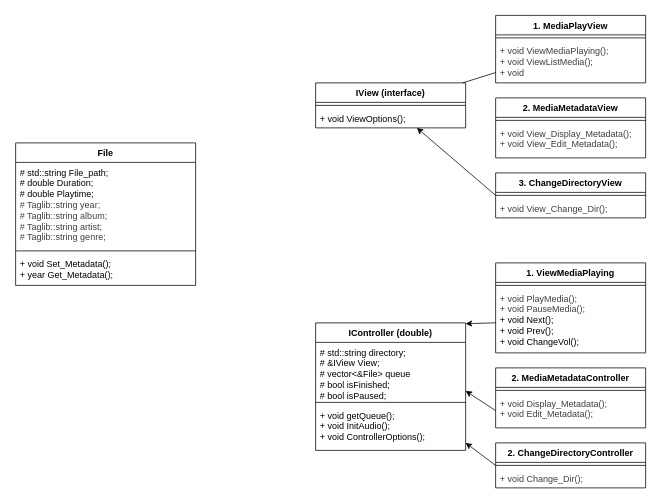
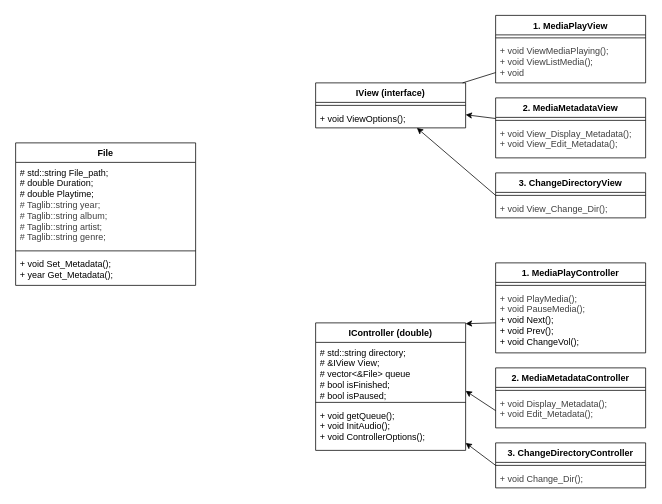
  <mxCell id="0" />
  <mxCell id="1" parent="0" />
  <mxCell id="2" value="File" style="swimlane;fontStyle=1;align=center;verticalAlign=top;childLayout=stackLayout;horizontal=1;startSize=26;horizontalStack=0;resizeParent=1;resizeParentMax=0;resizeLast=0;collapsible=1;marginBottom=0;whiteSpace=wrap;html=1;" parent="1" vertex="1"><mxGeometry x="20" y="190" width="240" height="190" as="geometry" /></mxCell>
  <mxCell id="3" value="# std::string File_path;&lt;div&gt;# double Duration;&lt;/div&gt;&lt;div&gt;# double Playtime;&lt;/div&gt;&lt;div&gt;&lt;span style=&quot;color: rgb(63, 63, 63);&quot;&gt;# Taglib::string year;&lt;/span&gt;&lt;/div&gt;&lt;div&gt;&lt;span style=&quot;color: rgb(63, 63, 63);&quot;&gt;# Taglib::string album;&lt;/span&gt;&lt;span style=&quot;color: rgb(63, 63, 63);&quot;&gt;&lt;/span&gt;&lt;/div&gt;&lt;div&gt;&lt;span style=&quot;color: rgb(63, 63, 63);&quot;&gt;# Taglib::string artist;&lt;/span&gt;&lt;span style=&quot;color: rgb(63, 63, 63);&quot;&gt;&lt;/span&gt;&lt;/div&gt;&lt;div&gt;&lt;span style=&quot;color: rgb(63, 63, 63);&quot;&gt;# Taglib::string genre;&lt;/span&gt;&lt;span style=&quot;color: rgb(63, 63, 63);&quot;&gt;&lt;/span&gt;&lt;/div&gt;" style="text;strokeColor=none;fillColor=none;align=left;verticalAlign=top;spacingLeft=4;spacingRight=4;overflow=hidden;rotatable=0;points=[[0,0.5],[1,0.5]];portConstraint=eastwest;whiteSpace=wrap;html=1;" parent="2" vertex="1"><mxGeometry y="26" width="240" height="114" as="geometry" /></mxCell>
  <mxCell id="4" value="" style="line;strokeWidth=1;fillColor=none;align=left;verticalAlign=middle;spacingTop=-1;spacingLeft=3;spacingRight=3;rotatable=0;labelPosition=right;points=[];portConstraint=eastwest;strokeColor=inherit;" parent="2" vertex="1"><mxGeometry y="140" width="240" height="8" as="geometry" /></mxCell>
  <mxCell id="5" value="&lt;div&gt;&lt;span style=&quot;background-color: transparent;&quot;&gt;+ void Set_Metadata();&lt;/span&gt;&lt;/div&gt;&lt;div&gt;&lt;span style=&quot;color: rgb(0, 0, 0);&quot;&gt;+ year Get_Metadata();&lt;/span&gt;&lt;/div&gt;" style="text;strokeColor=none;fillColor=none;align=left;verticalAlign=top;spacingLeft=4;spacingRight=4;overflow=hidden;rotatable=0;points=[[0,0.5],[1,0.5]];portConstraint=eastwest;whiteSpace=wrap;html=1;fontStyle=0" parent="2" vertex="1"><mxGeometry y="148" width="240" height="42" as="geometry" /></mxCell>
  <mxCell id="6" value="IController (double)" style="swimlane;fontStyle=1;align=center;verticalAlign=top;childLayout=stackLayout;horizontal=1;startSize=26;horizontalStack=0;resizeParent=1;resizeParentMax=0;resizeLast=0;collapsible=1;marginBottom=0;whiteSpace=wrap;html=1;" parent="1" vertex="1"><mxGeometry x="420" y="430" width="200" height="170" as="geometry" /></mxCell>
  <mxCell id="7" value="&lt;div&gt;# std::string directory;&lt;/div&gt;&lt;div&gt;# &amp;amp;IView&lt;span style=&quot;background-color: transparent;&quot;&gt;&amp;nbsp;View;&lt;/span&gt;&lt;/div&gt;&lt;div&gt;&lt;span style=&quot;background-color: transparent;&quot;&gt;# vector&amp;lt;&amp;amp;File&amp;gt; queue&lt;br&gt;# bool isFinished;&lt;br&gt;# bool isPaused;&lt;/span&gt;&lt;/div&gt;" style="text;strokeColor=none;fillColor=none;align=left;verticalAlign=top;spacingLeft=4;spacingRight=4;overflow=hidden;rotatable=0;points=[[0,0.5],[1,0.5]];portConstraint=eastwest;whiteSpace=wrap;html=1;" parent="6" vertex="1"><mxGeometry y="26" width="200" height="76" as="geometry" /></mxCell>
  <mxCell id="8" value="" style="line;strokeWidth=1;fillColor=none;align=left;verticalAlign=middle;spacingTop=-1;spacingLeft=3;spacingRight=3;rotatable=0;labelPosition=right;points=[];portConstraint=eastwest;strokeColor=inherit;" parent="6" vertex="1"><mxGeometry y="102" width="200" height="8" as="geometry" /></mxCell>
  <mxCell id="9" value="+ void getQueue();&lt;br&gt;+ void InitAudio();&lt;div&gt;+ void ControllerOptions();&lt;/div&gt;" style="text;strokeColor=none;fillColor=none;align=left;verticalAlign=top;spacingLeft=4;spacingRight=4;overflow=hidden;rotatable=0;points=[[0,0.5],[1,0.5]];portConstraint=eastwest;whiteSpace=wrap;html=1;" parent="6" vertex="1"><mxGeometry y="110" width="200" height="60" as="geometry" /></mxCell>
- <mxCell id="10" value="1. ViewMediaPlaying" style="swimlane;fontStyle=1;align=center;verticalAlign=top;childLayout=stackLayout;horizontal=1;startSize=26;horizontalStack=0;resizeParent=1;resizeParentMax=0;resizeLast=0;collapsible=1;marginBottom=0;whiteSpace=wrap;html=1;" parent="1" vertex="1"><mxGeometry x="660" y="350" width="200" height="120" as="geometry" /></mxCell>
+ <mxCell id="10" value="1. MediaPlayController" style="swimlane;fontStyle=1;align=center;verticalAlign=top;childLayout=stackLayout;horizontal=1;startSize=26;horizontalStack=0;resizeParent=1;resizeParentMax=0;resizeLast=0;collapsible=1;marginBottom=0;whiteSpace=wrap;html=1;" parent="1" vertex="1"><mxGeometry x="660" y="350" width="200" height="120" as="geometry" /></mxCell>
  <mxCell id="11" value="" style="line;strokeWidth=1;fillColor=none;align=left;verticalAlign=middle;spacingTop=-1;spacingLeft=3;spacingRight=3;rotatable=0;labelPosition=right;points=[];portConstraint=eastwest;strokeColor=inherit;" parent="10" vertex="1"><mxGeometry y="26" width="200" height="8" as="geometry" /></mxCell>
  <mxCell id="12" value="&lt;div&gt;&lt;span style=&quot;color: rgb(63, 63, 63);&quot;&gt;+ void PlayMedia()&lt;/span&gt;&lt;span style=&quot;color: rgb(63, 63, 63); background-color: transparent;&quot;&gt;;&lt;br&gt;&lt;/span&gt;&lt;span style=&quot;color: rgb(63, 63, 63);&quot;&gt;+ void PauseMedia()&lt;/span&gt;&lt;span style=&quot;color: rgb(63, 63, 63); background-color: transparent;&quot;&gt;;&lt;/span&gt;&lt;div&gt;+ void Next()&lt;span style=&quot;background-color: transparent;&quot;&gt;;&lt;/span&gt;&lt;div&gt;+ void Prev();&lt;/div&gt;&lt;/div&gt;&lt;/div&gt;&lt;div&gt;+ void ChangeVol();&lt;/div&gt;" style="text;strokeColor=none;fillColor=none;align=left;verticalAlign=top;spacingLeft=4;spacingRight=4;overflow=hidden;rotatable=0;points=[[0,0.5],[1,0.5]];portConstraint=eastwest;whiteSpace=wrap;html=1;" parent="10" vertex="1"><mxGeometry y="34" width="200" height="86" as="geometry" /></mxCell>
  <mxCell id="13" value="IView (interface)" style="swimlane;fontStyle=1;align=center;verticalAlign=top;childLayout=stackLayout;horizontal=1;startSize=26;horizontalStack=0;resizeParent=1;resizeParentMax=0;resizeLast=0;collapsible=1;marginBottom=0;whiteSpace=wrap;html=1;" parent="1" vertex="1"><mxGeometry x="420" y="110" width="200" height="60" as="geometry" /></mxCell>
  <mxCell id="14" value="" style="line;strokeWidth=1;fillColor=none;align=left;verticalAlign=middle;spacingTop=-1;spacingLeft=3;spacingRight=3;rotatable=0;labelPosition=right;points=[];portConstraint=eastwest;strokeColor=inherit;" parent="13" vertex="1"><mxGeometry y="26" width="200" height="8" as="geometry" /></mxCell>
  <mxCell id="15" value="+ void ViewOptions()&lt;span style=&quot;background-color: transparent;&quot;&gt;;&lt;br&gt;&lt;br&gt;&lt;/span&gt;" style="text;strokeColor=none;fillColor=none;align=left;verticalAlign=top;spacingLeft=4;spacingRight=4;overflow=hidden;rotatable=0;points=[[0,0.5],[1,0.5]];portConstraint=eastwest;whiteSpace=wrap;html=1;" parent="13" vertex="1"><mxGeometry y="34" width="200" height="26" as="geometry" /></mxCell>
  <mxCell id="16" value="" style="edgeStyle=none;html=1;" parent="1" source="12" edge="1"><mxGeometry relative="1" as="geometry"><mxPoint x="620" y="431.083" as="targetPoint" /></mxGeometry></mxCell>
  <mxCell id="17" style="edgeStyle=none;html=1;exitX=0;exitY=0.5;exitDx=0;exitDy=0;" parent="1" source="31" edge="1"><mxGeometry relative="1" as="geometry"><mxPoint x="620" y="520.714" as="targetPoint" /></mxGeometry></mxCell>
  <mxCell id="18" value="" style="edgeStyle=none;html=1;endArrow=none;" parent="1" source="19" target="13" edge="1"><mxGeometry relative="1" as="geometry" /></mxCell>
  <mxCell id="19" value="1. MediaPlayView" style="swimlane;fontStyle=1;align=center;verticalAlign=top;childLayout=stackLayout;horizontal=1;startSize=26;horizontalStack=0;resizeParent=1;resizeParentMax=0;resizeLast=0;collapsible=1;marginBottom=0;whiteSpace=wrap;html=1;" parent="1" vertex="1"><mxGeometry x="660" y="20" width="200" height="90" as="geometry" /></mxCell>
  <mxCell id="20" value="" style="line;strokeWidth=1;fillColor=none;align=left;verticalAlign=middle;spacingTop=-1;spacingLeft=3;spacingRight=3;rotatable=0;labelPosition=right;points=[];portConstraint=eastwest;strokeColor=inherit;" parent="19" vertex="1"><mxGeometry y="26" width="200" height="8" as="geometry" /></mxCell>
  <mxCell id="21" value="&lt;div&gt;&lt;span style=&quot;color: rgb(63, 63, 63);&quot;&gt;+ void ViewMediaPlaying();&lt;br&gt;+ void ViewListMedia();&lt;br&gt;+ void&amp;nbsp;&lt;/span&gt;&lt;/div&gt;" style="text;strokeColor=none;fillColor=none;align=left;verticalAlign=top;spacingLeft=4;spacingRight=4;overflow=hidden;rotatable=0;points=[[0,0.5],[1,0.5]];portConstraint=eastwest;whiteSpace=wrap;html=1;" parent="19" vertex="1"><mxGeometry y="34" width="200" height="56" as="geometry" /></mxCell>
  <mxCell id="22" style="edgeStyle=none;html=1;exitX=0;exitY=0.5;exitDx=0;exitDy=0;" parent="1" source="32" target="6" edge="1"><mxGeometry relative="1" as="geometry" /></mxCell>
+ <mxCell id="23" value="" style="edgeStyle=none;html=1;" parent="1" source="35" target="13" edge="1"><mxGeometry relative="1" as="geometry" /></mxCell>
  <mxCell id="24" style="edgeStyle=none;html=1;exitX=0;exitY=0.5;exitDx=0;exitDy=0;" parent="1" source="26" target="13" edge="1"><mxGeometry relative="1" as="geometry" /></mxCell>
  <mxCell id="25" value="WhenPlay" parent="0" />
  <mxCell id="26" value="3. ChangeDirectoryView" style="swimlane;fontStyle=1;align=center;verticalAlign=top;childLayout=stackLayout;horizontal=1;startSize=26;horizontalStack=0;resizeParent=1;resizeParentMax=0;resizeLast=0;collapsible=1;marginBottom=0;whiteSpace=wrap;html=1;" parent="25" vertex="1"><mxGeometry x="660" y="230" width="200" height="60" as="geometry" /></mxCell>
  <mxCell id="27" value="" style="line;strokeWidth=1;fillColor=none;align=left;verticalAlign=middle;spacingTop=-1;spacingLeft=3;spacingRight=3;rotatable=0;labelPosition=right;points=[];portConstraint=eastwest;strokeColor=inherit;" parent="26" vertex="1"><mxGeometry y="26" width="200" height="8" as="geometry" /></mxCell>
  <mxCell id="28" value="&lt;div&gt;&lt;span style=&quot;color: rgb(63, 63, 63);&quot;&gt;+ void View_Change_Dir();&lt;/span&gt;&lt;/div&gt;&lt;div&gt;&lt;span style=&quot;color: rgb(63, 63, 63);&quot;&gt;&lt;br&gt;&lt;/span&gt;&lt;/div&gt;" style="text;strokeColor=none;fillColor=none;align=left;verticalAlign=top;spacingLeft=4;spacingRight=4;overflow=hidden;rotatable=0;points=[[0,0.5],[1,0.5]];portConstraint=eastwest;whiteSpace=wrap;html=1;" parent="26" vertex="1"><mxGeometry y="34" width="200" height="26" as="geometry" /></mxCell>
  <mxCell id="29" value="2. MediaMetadataController" style="swimlane;fontStyle=1;align=center;verticalAlign=top;childLayout=stackLayout;horizontal=1;startSize=26;horizontalStack=0;resizeParent=1;resizeParentMax=0;resizeLast=0;collapsible=1;marginBottom=0;whiteSpace=wrap;html=1;" parent="25" vertex="1"><mxGeometry x="660" y="490" width="200" height="80" as="geometry" /></mxCell>
  <mxCell id="30" value="" style="line;strokeWidth=1;fillColor=none;align=left;verticalAlign=middle;spacingTop=-1;spacingLeft=3;spacingRight=3;rotatable=0;labelPosition=right;points=[];portConstraint=eastwest;strokeColor=inherit;" parent="29" vertex="1"><mxGeometry y="26" width="200" height="8" as="geometry" /></mxCell>
  <mxCell id="31" value="&lt;span style=&quot;color: rgb(63, 63, 63);&quot;&gt;+ void Display_Metadata()&lt;/span&gt;&lt;span style=&quot;color: rgb(63, 63, 63); background-color: transparent;&quot;&gt;;&lt;/span&gt;&lt;div&gt;&lt;span style=&quot;color: rgb(63, 63, 63); background-color: transparent;&quot;&gt;&lt;span style=&quot;color: rgb(63, 63, 63);&quot;&gt;+ void Edit_Metadata()&lt;/span&gt;&lt;span style=&quot;color: rgb(63, 63, 63); background-color: transparent;&quot;&gt;;&lt;/span&gt;&lt;/span&gt;&lt;/div&gt;" style="text;strokeColor=none;fillColor=none;align=left;verticalAlign=top;spacingLeft=4;spacingRight=4;overflow=hidden;rotatable=0;points=[[0,0.5],[1,0.5]];portConstraint=eastwest;whiteSpace=wrap;html=1;" parent="29" vertex="1"><mxGeometry y="34" width="200" height="46" as="geometry" /></mxCell>
- <mxCell id="32" value="2. ChangeDirectoryController" style="swimlane;fontStyle=1;align=center;verticalAlign=top;childLayout=stackLayout;horizontal=1;startSize=26;horizontalStack=0;resizeParent=1;resizeParentMax=0;resizeLast=0;collapsible=1;marginBottom=0;whiteSpace=wrap;html=1;" parent="25" vertex="1"><mxGeometry x="660" y="590" width="200" height="60" as="geometry" /></mxCell>
+ <mxCell id="32" value="3. ChangeDirectoryController" style="swimlane;fontStyle=1;align=center;verticalAlign=top;childLayout=stackLayout;horizontal=1;startSize=26;horizontalStack=0;resizeParent=1;resizeParentMax=0;resizeLast=0;collapsible=1;marginBottom=0;whiteSpace=wrap;html=1;" parent="25" vertex="1"><mxGeometry x="660" y="590" width="200" height="60" as="geometry" /></mxCell>
  <mxCell id="33" value="" style="line;strokeWidth=1;fillColor=none;align=left;verticalAlign=middle;spacingTop=-1;spacingLeft=3;spacingRight=3;rotatable=0;labelPosition=right;points=[];portConstraint=eastwest;strokeColor=inherit;" parent="32" vertex="1"><mxGeometry y="26" width="200" height="8" as="geometry" /></mxCell>
  <mxCell id="34" value="&lt;div&gt;&lt;span style=&quot;color: rgb(63, 63, 63);&quot;&gt;+ void Change_Dir();&lt;/span&gt;&lt;/div&gt;&lt;div&gt;&lt;span style=&quot;color: rgb(63, 63, 63);&quot;&gt;&lt;br&gt;&lt;/span&gt;&lt;/div&gt;" style="text;strokeColor=none;fillColor=none;align=left;verticalAlign=top;spacingLeft=4;spacingRight=4;overflow=hidden;rotatable=0;points=[[0,0.5],[1,0.5]];portConstraint=eastwest;whiteSpace=wrap;html=1;" parent="32" vertex="1"><mxGeometry y="34" width="200" height="26" as="geometry" /></mxCell>
  <mxCell id="35" value="2. MediaMetadataView" style="swimlane;fontStyle=1;align=center;verticalAlign=top;childLayout=stackLayout;horizontal=1;startSize=26;horizontalStack=0;resizeParent=1;resizeParentMax=0;resizeLast=0;collapsible=1;marginBottom=0;whiteSpace=wrap;html=1;" parent="25" vertex="1"><mxGeometry x="660" y="130" width="200" height="80" as="geometry" /></mxCell>
  <mxCell id="36" value="" style="line;strokeWidth=1;fillColor=none;align=left;verticalAlign=middle;spacingTop=-1;spacingLeft=3;spacingRight=3;rotatable=0;labelPosition=right;points=[];portConstraint=eastwest;strokeColor=inherit;" parent="35" vertex="1"><mxGeometry y="26" width="200" height="8" as="geometry" /></mxCell>
  <mxCell id="37" value="&lt;span style=&quot;color: rgb(63, 63, 63);&quot;&gt;+ void View_Display_Metadata()&lt;/span&gt;&lt;span style=&quot;color: rgb(63, 63, 63); background-color: transparent;&quot;&gt;;&lt;/span&gt;&lt;div&gt;&lt;span style=&quot;color: rgb(63, 63, 63); background-color: transparent;&quot;&gt;&lt;span style=&quot;color: rgb(63, 63, 63);&quot;&gt;+ void View_Edit_Metadata()&lt;/span&gt;&lt;span style=&quot;color: rgb(63, 63, 63); background-color: transparent;&quot;&gt;;&lt;/span&gt;&lt;/span&gt;&lt;/div&gt;" style="text;strokeColor=none;fillColor=none;align=left;verticalAlign=top;spacingLeft=4;spacingRight=4;overflow=hidden;rotatable=0;points=[[0,0.5],[1,0.5]];portConstraint=eastwest;whiteSpace=wrap;html=1;" parent="35" vertex="1"><mxGeometry y="34" width="200" height="46" as="geometry" /></mxCell>
